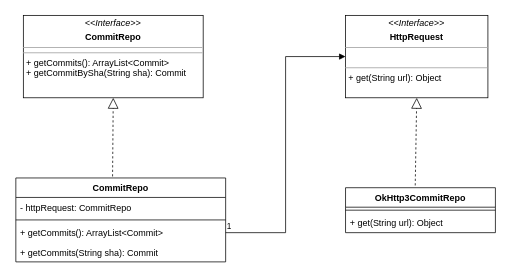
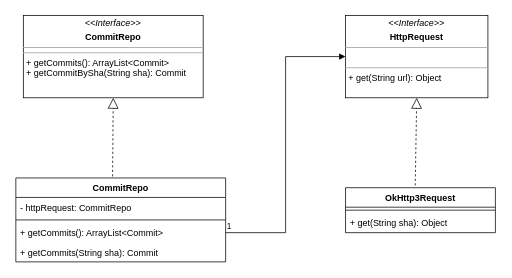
  <mxCell id="0" />
  <mxCell id="1" parent="0" />
  <mxCell id="2" value="&lt;p style=&quot;margin: 0px ; margin-top: 4px ; text-align: center&quot;&gt;&lt;i&gt;&amp;lt;&amp;lt;Interface&amp;gt;&amp;gt;&lt;/i&gt;&lt;/p&gt;&lt;p style=&quot;margin: 0px ; margin-top: 4px ; text-align: center&quot;&gt;&lt;b&gt;HttpRequest&lt;/b&gt;&lt;br&gt;&lt;b&gt;&lt;/b&gt;&lt;/p&gt;&lt;hr size=&quot;1&quot;&gt;&lt;br&gt;&lt;hr size=&quot;1&quot;&gt;&lt;p style=&quot;margin: 0px ; margin-left: 4px&quot;&gt;+ get(String url): Object&lt;br&gt;&lt;br&gt;&lt;/p&gt;" style="verticalAlign=top;align=left;overflow=fill;fontSize=12;fontFamily=Helvetica;html=1;" vertex="1" parent="1"><mxGeometry x="460" y="20" width="190" height="110" as="geometry" /></mxCell>
- <mxCell id="3" value="OkHttp3CommitRepo" style="swimlane;fontStyle=1;align=center;verticalAlign=top;childLayout=stackLayout;horizontal=1;startSize=26;horizontalStack=0;resizeParent=1;resizeParentMax=0;resizeLast=0;collapsible=1;marginBottom=0;" vertex="1" parent="1"><mxGeometry x="460" y="250" width="200" height="60" as="geometry" /></mxCell>
+ <mxCell id="3" value="OkHttp3Request" style="swimlane;fontStyle=1;align=center;verticalAlign=top;childLayout=stackLayout;horizontal=1;startSize=26;horizontalStack=0;resizeParent=1;resizeParentMax=0;resizeLast=0;collapsible=1;marginBottom=0;" vertex="1" parent="1"><mxGeometry x="460" y="250" width="200" height="60" as="geometry" /></mxCell>
  <mxCell id="4" value="" style="line;strokeWidth=1;fillColor=none;align=left;verticalAlign=middle;spacingTop=-1;spacingLeft=3;spacingRight=3;rotatable=0;labelPosition=right;points=[];portConstraint=eastwest;" vertex="1" parent="3"><mxGeometry y="26" width="200" height="8" as="geometry" /></mxCell>
- <mxCell id="5" value="+ get(String url): Object" style="text;strokeColor=none;fillColor=none;align=left;verticalAlign=top;spacingLeft=4;spacingRight=4;overflow=hidden;rotatable=0;points=[[0,0.5],[1,0.5]];portConstraint=eastwest;" vertex="1" parent="3"><mxGeometry y="34" width="200" height="26" as="geometry" /></mxCell>
+ <mxCell id="5" value="+ get(String sha): Object" style="text;strokeColor=none;fillColor=none;align=left;verticalAlign=top;spacingLeft=4;spacingRight=4;overflow=hidden;rotatable=0;points=[[0,0.5],[1,0.5]];portConstraint=eastwest;" vertex="1" parent="3"><mxGeometry y="34" width="200" height="26" as="geometry" /></mxCell>
  <mxCell id="6" value="" style="endArrow=block;dashed=1;endFill=0;endSize=12;html=1;rounded=0;entryX=0.5;entryY=1;entryDx=0;entryDy=0;exitX=0.465;exitY=-0.05;exitDx=0;exitDy=0;exitPerimeter=0;" edge="1" parent="1" source="3" target="2"><mxGeometry width="160" relative="1" as="geometry"><mxPoint x="330" y="500" as="sourcePoint" /><mxPoint x="490" y="500" as="targetPoint" /></mxGeometry></mxCell>
  <mxCell id="7" value="&lt;p style=&quot;margin: 0px ; margin-top: 4px ; text-align: center&quot;&gt;&lt;i&gt;&amp;lt;&amp;lt;Interface&amp;gt;&amp;gt;&lt;/i&gt;&lt;/p&gt;&lt;p style=&quot;margin: 0px ; margin-top: 4px ; text-align: center&quot;&gt;&lt;b&gt;CommitRepo&lt;/b&gt;&lt;br&gt;&lt;b&gt;&lt;/b&gt;&lt;/p&gt;&lt;hr size=&quot;1&quot;&gt;&lt;hr size=&quot;1&quot;&gt;&lt;p style=&quot;margin: 0px ; margin-left: 4px&quot;&gt;+ getCommits(): ArrayList&amp;lt;Commit&amp;gt;&lt;br&gt;+ getCommitBySha(String sha): Commit&lt;br&gt;&lt;/p&gt;" style="verticalAlign=top;align=left;overflow=fill;fontSize=12;fontFamily=Helvetica;html=1;" vertex="1" parent="1"><mxGeometry x="30" y="20" width="240" height="110" as="geometry" /></mxCell>
  <mxCell id="8" value="CommitRepo" style="swimlane;fontStyle=1;align=center;verticalAlign=top;childLayout=stackLayout;horizontal=1;startSize=26;horizontalStack=0;resizeParent=1;resizeParentMax=0;resizeLast=0;collapsible=1;marginBottom=0;" vertex="1" parent="1"><mxGeometry x="20" y="237" width="280" height="112" as="geometry" /></mxCell>
  <mxCell id="9" value="- httpRequest: CommitRepo" style="text;strokeColor=none;fillColor=none;align=left;verticalAlign=top;spacingLeft=4;spacingRight=4;overflow=hidden;rotatable=0;points=[[0,0.5],[1,0.5]];portConstraint=eastwest;" vertex="1" parent="8"><mxGeometry y="26" width="280" height="26" as="geometry" /></mxCell>
  <mxCell id="10" value="" style="line;strokeWidth=1;fillColor=none;align=left;verticalAlign=middle;spacingTop=-1;spacingLeft=3;spacingRight=3;rotatable=0;labelPosition=right;points=[];portConstraint=eastwest;" vertex="1" parent="8"><mxGeometry y="52" width="280" height="8" as="geometry" /></mxCell>
  <mxCell id="11" value="+ getCommits(): ArrayList&lt;Commit&gt;&#10;" style="text;strokeColor=none;fillColor=none;align=left;verticalAlign=top;spacingLeft=4;spacingRight=4;overflow=hidden;rotatable=0;points=[[0,0.5],[1,0.5]];portConstraint=eastwest;" vertex="1" parent="8"><mxGeometry y="60" width="280" height="26" as="geometry" /></mxCell>
  <mxCell id="12" value="+ getCommits(String sha): Commit&#10;" style="text;strokeColor=none;fillColor=none;align=left;verticalAlign=top;spacingLeft=4;spacingRight=4;overflow=hidden;rotatable=0;points=[[0,0.5],[1,0.5]];portConstraint=eastwest;" vertex="1" parent="8"><mxGeometry y="86" width="280" height="26" as="geometry" /></mxCell>
  <mxCell id="13" value="" style="endArrow=block;endFill=1;html=1;edgeStyle=orthogonalEdgeStyle;align=left;verticalAlign=top;rounded=0;entryX=0;entryY=0.5;entryDx=0;entryDy=0;exitX=1;exitY=0.5;exitDx=0;exitDy=0;" edge="1" parent="1" source="11" target="2"><mxGeometry x="-1" relative="1" as="geometry"><mxPoint x="330" y="500" as="sourcePoint" /><mxPoint x="490" y="500" as="targetPoint" /></mxGeometry></mxCell>
  <mxCell id="14" value="1" style="edgeLabel;resizable=0;html=1;align=left;verticalAlign=bottom;" connectable="0" vertex="1" parent="13"><mxGeometry x="-1" relative="1" as="geometry" /></mxCell>
  <mxCell id="15" value="" style="endArrow=block;dashed=1;endFill=0;endSize=12;html=1;rounded=0;entryX=0.5;entryY=1;entryDx=0;entryDy=0;exitX=0.461;exitY=-0.018;exitDx=0;exitDy=0;exitPerimeter=0;" edge="1" parent="1" source="8" target="7"><mxGeometry width="160" relative="1" as="geometry"><mxPoint x="330" y="500" as="sourcePoint" /><mxPoint x="490" y="500" as="targetPoint" /></mxGeometry></mxCell>
